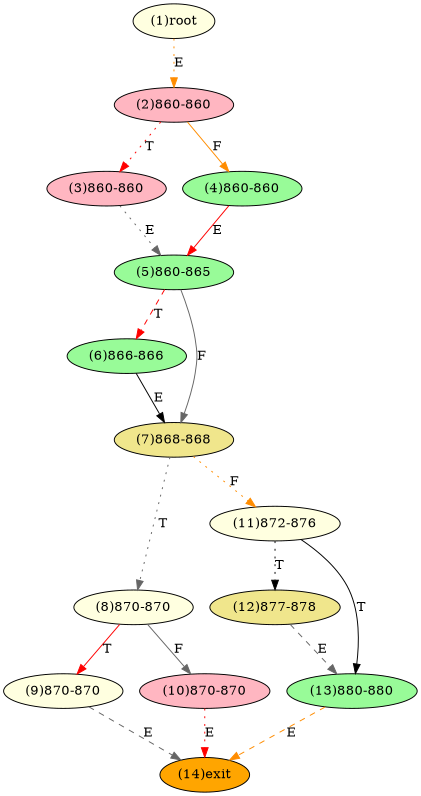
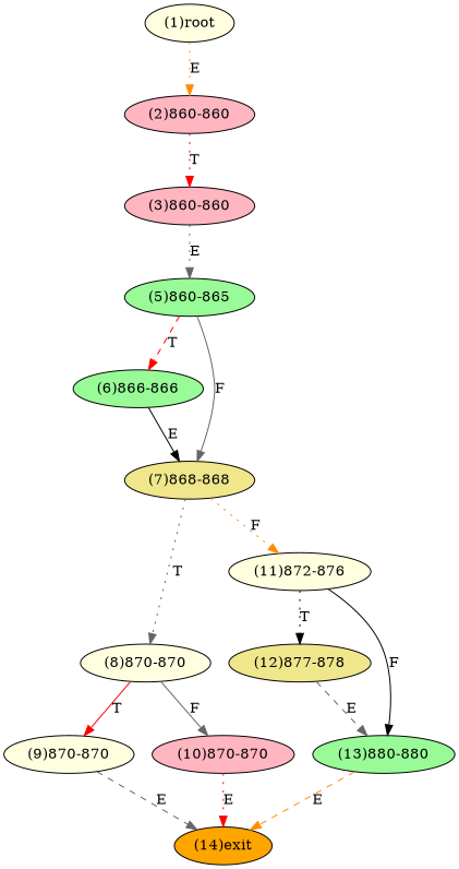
  digraph {
    node [fillcolor=lightyellow style=filled]
    edge [color=gray40 style=dotted]
    n1 [label="(1)root"]
    n2 [fillcolor=lightpink label="(2)860-860"]
    n3 [fillcolor=lightpink label="(3)860-860"]
-   n4 [fillcolor=palegreen label="(4)860-860"]
    n5 [fillcolor=palegreen label="(5)860-865"]
    n6 [fillcolor=palegreen label="(6)866-866"]
    n7 [fillcolor=khaki label="(7)868-868"]
    n8 [label="(8)870-870"]
    n9 [label="(11)872-876"]
    n10 [label="(9)870-870"]
    n11 [fillcolor=lightpink label="(10)870-870"]
    n12 [fillcolor=khaki label="(12)877-878"]
    n13 [fillcolor=palegreen label="(13)880-880"]
    n14 [fillcolor=orange label="(14)exit"]
    n1 -> n2 [color=darkorange label=E]
    n2 -> n3 [color=red label=T]
-   n2 -> n4 [color=darkorange label=F style=solid]
    n3 -> n5 [label=E]
-   n4 -> n5 [color=red label=E style=solid]
    n5 -> n6 [color=red label=T style=dashed]
    n5 -> n7 [label=F style=solid]
    n6 -> n7 [color=black label=E style=solid]
    n7 -> n8 [label=T]
    n7 -> n9 [color=darkorange label=F]
    n8 -> n10 [color=red label=T style=solid]
    n8 -> n11 [label=F style=solid]
    n9 -> n12 [color=black label=T]
-   n9 -> n13 [color=black label=T style=solid]
+   n9 -> n13 [color=black label=F style=solid]
    n10 -> n14 [label=E style=dashed]
    n11 -> n14 [color=red label=E]
    n12 -> n13 [label=E style=dashed]
    n13 -> n14 [color=darkorange label=E style=dashed]
  }
